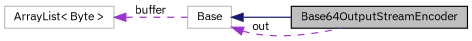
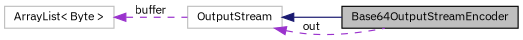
  digraph {
    fontname="IBM Plex Sans"
    rankdir=LR
    node [color=grey75 fontname="IBM Plex Sans" fontsize=10 shape=record]
    edge [color=darkorchid3 dir=back fontname="IBM Plex Sans" fontsize=10 labelfontname="FreeSans.ttf" labelfontsize=10 style=dashed]
    n1 [color=black fillcolor=grey75 fontcolor=black height=0.2 label=Base64OutputStreamEncoder style=filled width=0.4]
-   n2 [height=0.2 label=Base width=0.4]
+   n2 [height=0.2 label=OutputStream width=0.4]
    n3 [height=0.2 label="ArrayList\< Byte \>" width=0.4]
    n2 -> n1 [color=midnightblue style=solid]
    n2 -> n1 [label=out]
    n3 -> n2 [label=buffer]
  }
